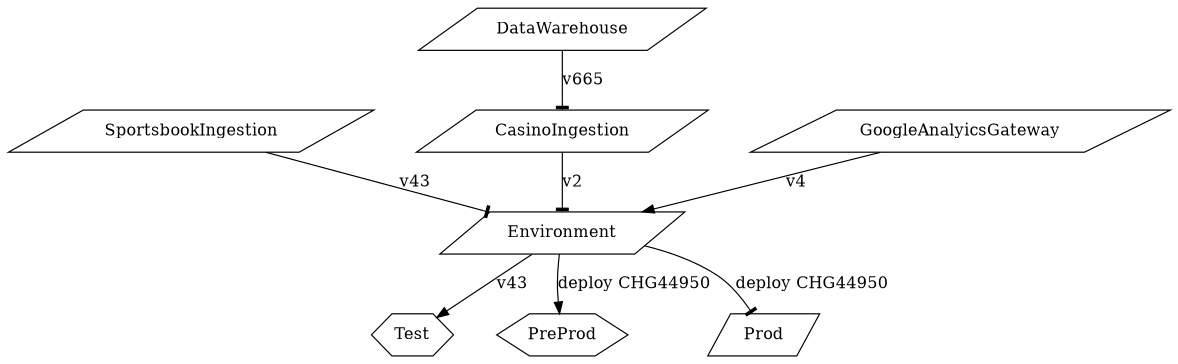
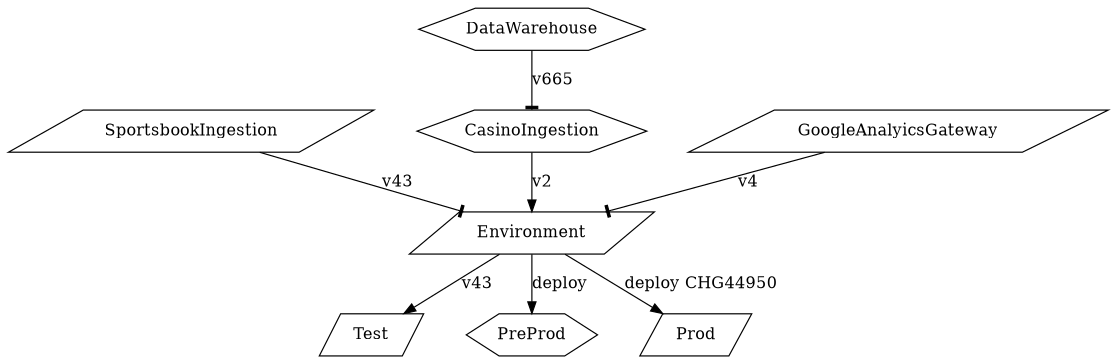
  digraph {
    nodesep=0.5
    node [shape=parallelogram]
    edge [arrowhead=tee]
    SportsbookIngestion
    Environment
-   Test [shape=hexagon]
+   Test
    PreProd [shape=hexagon]
    Prod
-   CasinoIngestion
-   DataWarehouse
+   CasinoIngestion [shape=hexagon]
+   DataWarehouse [shape=hexagon]
    GoogleAnalyicsGateway
    SportsbookIngestion -> Environment [label=v43]
    Environment -> Test [arrowhead=normal label=v43]
-   Environment -> PreProd [arrowhead=normal label="deploy CHG44950"]
-   Environment -> Prod [label="deploy CHG44950"]
-   CasinoIngestion -> Environment [label=v2]
+   Environment -> PreProd [arrowhead=normal label=deploy]
+   Environment -> Prod [arrowhead=normal label="deploy CHG44950"]
+   CasinoIngestion -> Environment [arrowhead=normal label=v2]
    DataWarehouse -> CasinoIngestion [label=v665]
-   GoogleAnalyicsGateway -> Environment [arrowhead=normal label=v4]
+   GoogleAnalyicsGateway -> Environment [label=v4]
  }
